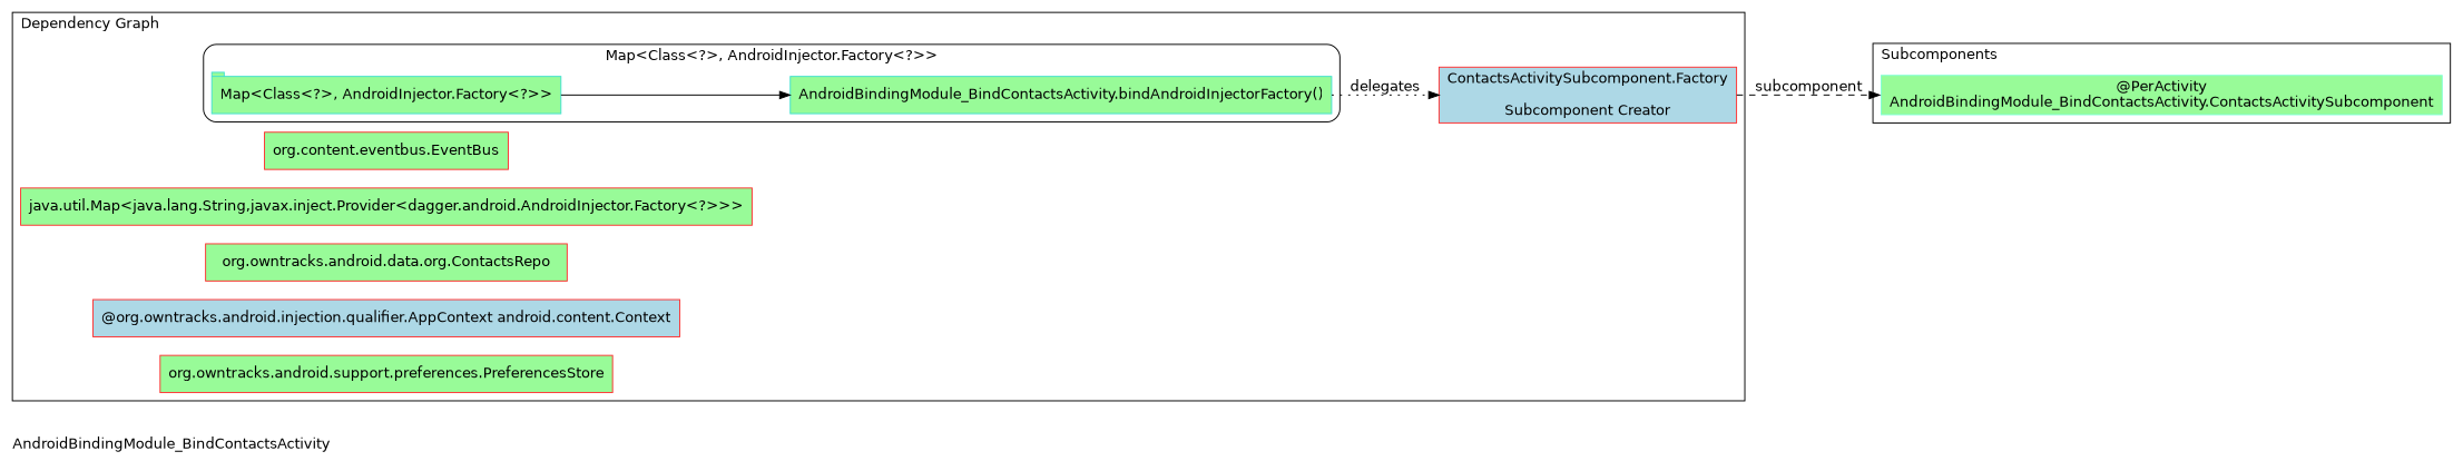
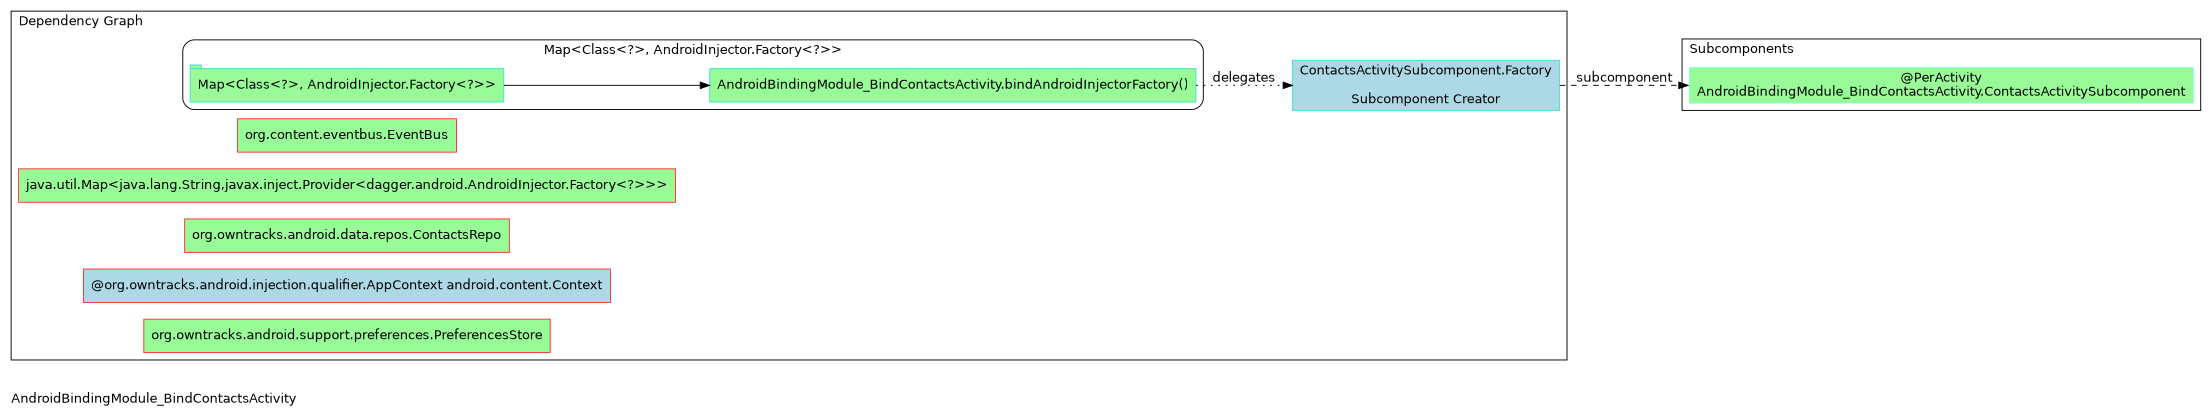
  digraph {
    compound=true
    fontname="DejaVu Sans"
    label=AndroidBindingModule_BindContactsActivity
    labeljust=l
    rankdir=LR
    node [color=firebrick1 fillcolor=palegreen fontname="DejaVu Sans" shape=rectangle style=filled]
    edge [fontname="DejaVu Sans"]
    n1 [color=turquoise label="AndroidBindingModule_BindContactsActivity.bindAndroidInjectorFactory()"]
    n2 [color=turquoise label="Map<Class<?>, AndroidInjector.Factory<?>>" shape=tab]
-   n3 [fillcolor=lightblue label="ContactsActivitySubcomponent.Factory\n\nSubcomponent Creator"]
+   n3 [color=turquoise fillcolor=lightblue label="ContactsActivitySubcomponent.Factory\n\nSubcomponent Creator"]
    n4 [label="org.content.eventbus.EventBus"]
    n5 [label="java.util.Map<java.lang.String,javax.inject.Provider<dagger.android.AndroidInjector.Factory<?>>>"]
-   n6 [label="org.owntracks.android.data.org.ContactsRepo"]
+   n6 [label="org.owntracks.android.data.repos.ContactsRepo"]
    n7 [fillcolor=lightblue label="@org.owntracks.android.injection.qualifier.AppContext android.content.Context"]
    n8 [label="org.owntracks.android.support.preferences.PreferencesStore"]
    n9 [color=aquamarine label="@PerActivity\nAndroidBindingModule_BindContactsActivity.ContactsActivitySubcomponent"]
    subgraph cluster_1 {
      label="Entry Points"
    }
    subgraph cluster_2 {
      label="Dependency Graph"
      n3
      n4
      n5
      n6
      n7
      n8
      subgraph cluster_3 {
        color=black
        label=<Map<Class<?>, AndroidInjector.Factory<?>>>
        labeljust=c
        style=rounded
        n1
        n2
      }
    }
    subgraph cluster_4 {
      label=Subcomponents
      shape=folder
      n9
    }
    n1 -> n3 [label=delegates style=dotted]
    n2 -> n1
    n3 -> n9 [headport=w label=subcomponent style=dashed]
  }
